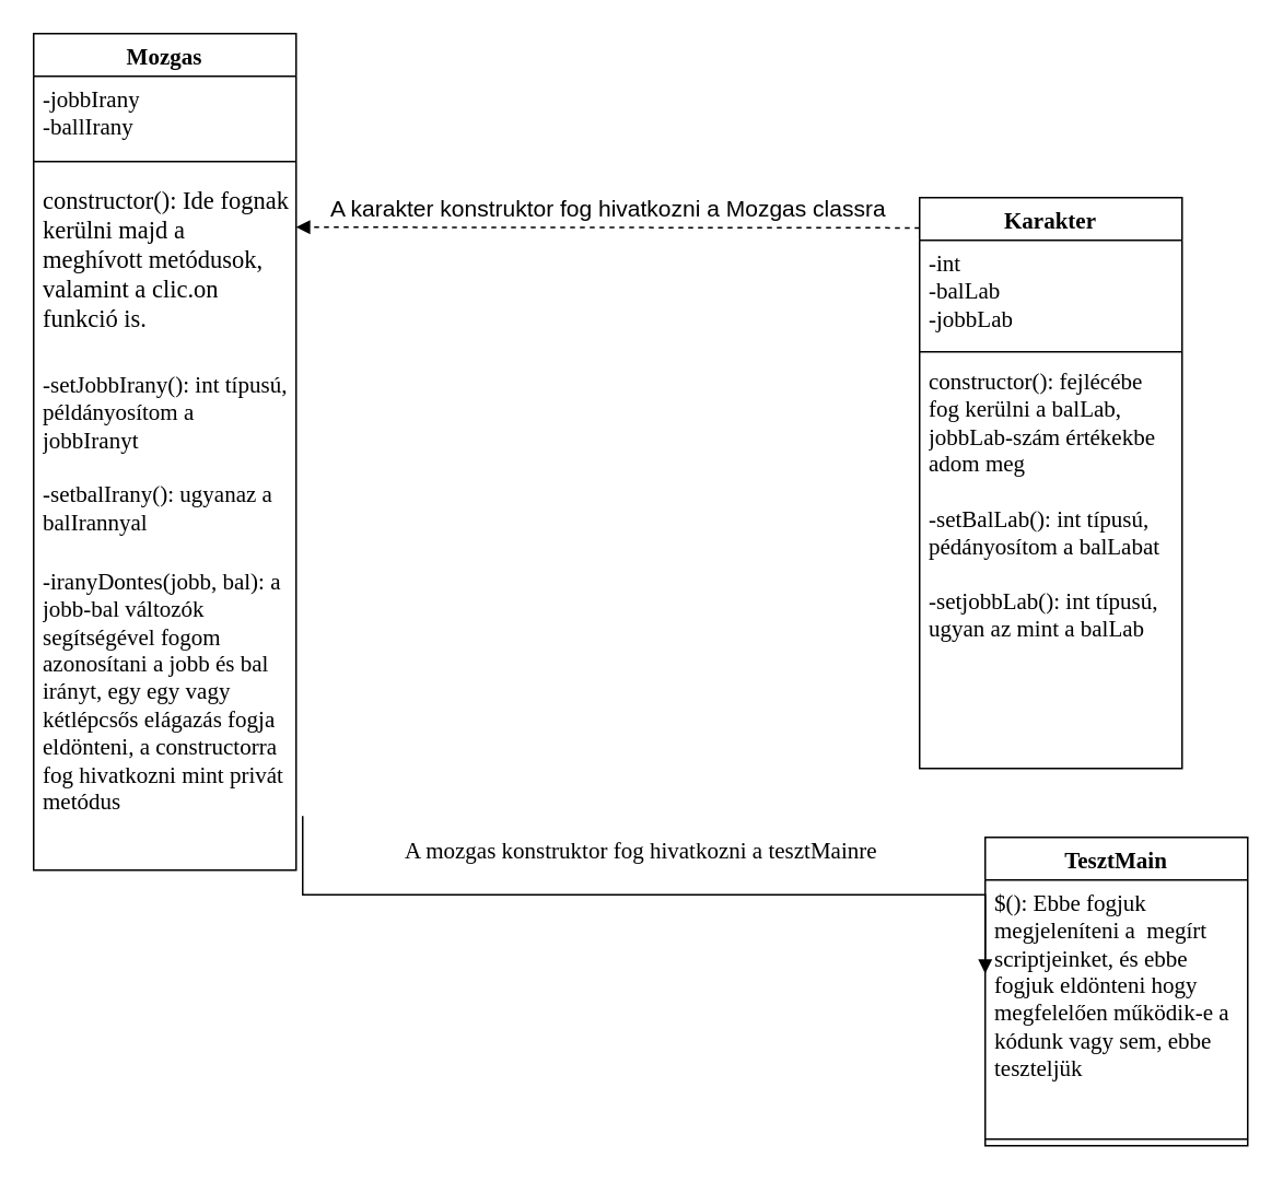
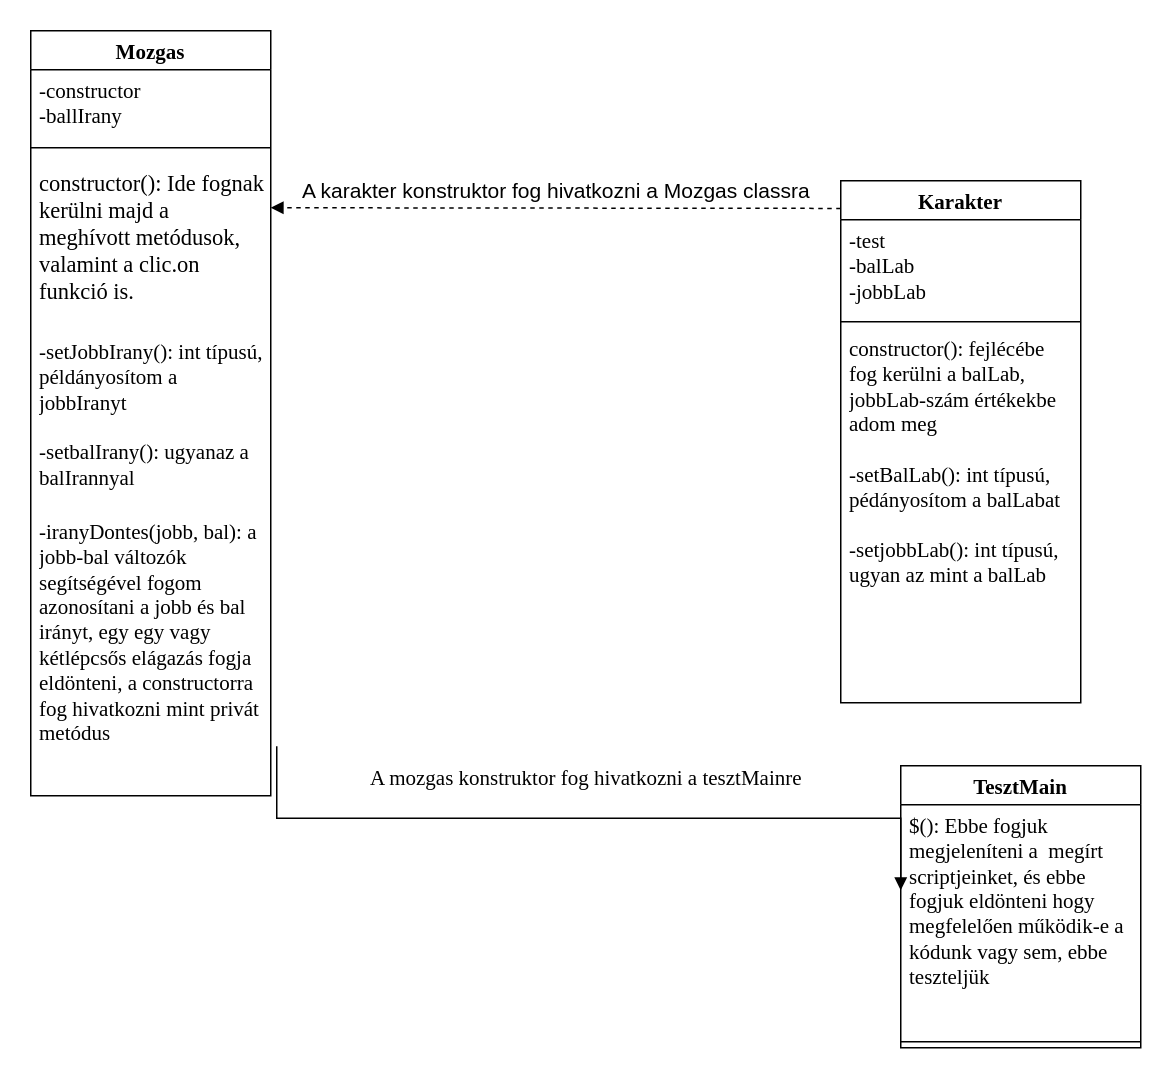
  <mxCell id="0" />
  <mxCell id="1" parent="0" />
  <mxCell id="2" value="Karakter" style="swimlane;fontStyle=1;align=center;verticalAlign=top;childLayout=stackLayout;horizontal=1;startSize=26;horizontalStack=0;resizeParent=1;resizeParentMax=0;resizeLast=0;collapsible=1;marginBottom=0;whiteSpace=wrap;html=1;fontSize=14;fontFamily=Comic Sans MS;" vertex="1" parent="1"><mxGeometry x="560" y="120" width="160" height="348" as="geometry" /></mxCell>
- <mxCell id="3" value="-int&lt;br style=&quot;font-size: 14px;&quot;&gt;-balLab&lt;br style=&quot;font-size: 14px;&quot;&gt;-jobbLab" style="text;strokeColor=none;fillColor=none;align=left;verticalAlign=top;spacingLeft=4;spacingRight=4;overflow=hidden;rotatable=0;points=[[0,0.5],[1,0.5]];portConstraint=eastwest;whiteSpace=wrap;html=1;fontSize=14;fontFamily=Comic Sans MS;" vertex="1" parent="2"><mxGeometry y="26" width="160" height="64" as="geometry" /></mxCell>
+ <mxCell id="3" value="-test&lt;br style=&quot;font-size: 14px;&quot;&gt;-balLab&lt;br style=&quot;font-size: 14px;&quot;&gt;-jobbLab" style="text;strokeColor=none;fillColor=none;align=left;verticalAlign=top;spacingLeft=4;spacingRight=4;overflow=hidden;rotatable=0;points=[[0,0.5],[1,0.5]];portConstraint=eastwest;whiteSpace=wrap;html=1;fontSize=14;fontFamily=Comic Sans MS;" vertex="1" parent="2"><mxGeometry y="26" width="160" height="64" as="geometry" /></mxCell>
  <mxCell id="4" value="" style="line;strokeWidth=1;fillColor=none;align=left;verticalAlign=middle;spacingTop=-1;spacingLeft=3;spacingRight=3;rotatable=0;labelPosition=right;points=[];portConstraint=eastwest;strokeColor=inherit;" vertex="1" parent="2"><mxGeometry y="90" width="160" height="8" as="geometry" /></mxCell>
  <mxCell id="5" value="constructor(): fejlécébe fog kerülni a balLab, jobbLab-szám értékekbe adom meg&lt;br style=&quot;font-size: 14px;&quot;&gt;&lt;br style=&quot;font-size: 14px;&quot;&gt;-setBalLab(): int típusú, pédányosítom a balLabat&lt;br style=&quot;font-size: 14px;&quot;&gt;&lt;br style=&quot;font-size: 14px;&quot;&gt;-setjobbLab(): int típusú, ugyan az mint a balLab" style="text;strokeColor=none;fillColor=none;align=left;verticalAlign=top;spacingLeft=4;spacingRight=4;overflow=hidden;rotatable=0;points=[[0,0.5],[1,0.5]];portConstraint=eastwest;whiteSpace=wrap;html=1;fontSize=14;fontFamily=Comic Sans MS;" vertex="1" parent="2"><mxGeometry y="98" width="160" height="250" as="geometry" /></mxCell>
  <mxCell id="6" value="Mozgas" style="swimlane;fontStyle=1;align=center;verticalAlign=top;childLayout=stackLayout;horizontal=1;startSize=26;horizontalStack=0;resizeParent=1;resizeParentMax=0;resizeLast=0;collapsible=1;marginBottom=0;whiteSpace=wrap;html=1;fontSize=14;fontFamily=Comic Sans MS;" vertex="1" parent="1"><mxGeometry x="20" y="20" width="160" height="510" as="geometry" /></mxCell>
- <mxCell id="7" value="-jobbIrany&lt;br style=&quot;font-size: 14px;&quot;&gt;-ballIrany" style="text;strokeColor=none;fillColor=none;align=left;verticalAlign=top;spacingLeft=4;spacingRight=4;overflow=hidden;rotatable=0;points=[[0,0.5],[1,0.5]];portConstraint=eastwest;whiteSpace=wrap;html=1;fontSize=14;fontFamily=Comic Sans MS;" vertex="1" parent="6"><mxGeometry y="26" width="160" height="44" as="geometry" /></mxCell>
+ <mxCell id="7" value="-constructor&lt;br style=&quot;font-size: 14px;&quot;&gt;-ballIrany" style="text;strokeColor=none;fillColor=none;align=left;verticalAlign=top;spacingLeft=4;spacingRight=4;overflow=hidden;rotatable=0;points=[[0,0.5],[1,0.5]];portConstraint=eastwest;whiteSpace=wrap;html=1;fontSize=14;fontFamily=Comic Sans MS;" vertex="1" parent="6"><mxGeometry y="26" width="160" height="44" as="geometry" /></mxCell>
  <mxCell id="8" value="" style="line;strokeWidth=1;fillColor=none;align=left;verticalAlign=middle;spacingTop=-1;spacingLeft=3;spacingRight=3;rotatable=0;labelPosition=right;points=[];portConstraint=eastwest;strokeColor=inherit;" vertex="1" parent="6"><mxGeometry y="70" width="160" height="16" as="geometry" /></mxCell>
  <mxCell id="9" value="constructor(): Ide fognak kerülni majd a meghívott metódusok, valamint a clic.on funkció is." style="text;strokeColor=none;fillColor=none;align=left;verticalAlign=top;spacingLeft=4;spacingRight=4;overflow=hidden;rotatable=0;points=[[0,0.5],[1,0.5]];portConstraint=eastwest;whiteSpace=wrap;html=1;fontFamily=Comic Sans MS;fontSize=15;" vertex="1" parent="6"><mxGeometry y="86" width="160" height="114" as="geometry" /></mxCell>
  <mxCell id="10" value="-setJobbIrany(): int típusú, példányosítom a jobbIranyt&lt;br style=&quot;font-size: 14px;&quot;&gt;&lt;br style=&quot;font-size: 14px;&quot;&gt;-setbalIrany(): ugyanaz a balIrannyal" style="text;strokeColor=none;fillColor=none;align=left;verticalAlign=top;spacingLeft=4;spacingRight=4;overflow=hidden;rotatable=0;points=[[0,0.5],[1,0.5]];portConstraint=eastwest;whiteSpace=wrap;html=1;fontSize=14;fontFamily=Comic Sans MS;" vertex="1" parent="6"><mxGeometry y="200" width="160" height="120" as="geometry" /></mxCell>
  <mxCell id="11" value="-iranyDontes(jobb, bal): a jobb-bal változók segítségével fogom azonosítani a jobb és bal irányt, egy egy vagy kétlépcsős elágazás fogja eldönteni, a constructorra fog hivatkozni mint privát metódus&amp;nbsp;" style="text;strokeColor=none;fillColor=none;align=left;verticalAlign=top;spacingLeft=4;spacingRight=4;overflow=hidden;rotatable=0;points=[[0,0.5],[1,0.5]];portConstraint=eastwest;whiteSpace=wrap;html=1;fontSize=14;fontFamily=Comic Sans MS;" vertex="1" parent="6"><mxGeometry y="320" width="160" height="190" as="geometry" /></mxCell>
  <mxCell id="12" value="A karakter konstruktor fog hivatkozni a Mozgas classra" style="html=1;verticalAlign=bottom;endArrow=block;edgeStyle=elbowEdgeStyle;elbow=vertical;curved=0;rounded=0;exitX=0;exitY=0.053;exitDx=0;exitDy=0;exitPerimeter=0;fontSize=14;dashed=1;" edge="1" parent="1" source="2" target="6"><mxGeometry width="80" relative="1" as="geometry"><mxPoint x="370" y="240" as="sourcePoint" /><mxPoint x="450" y="240" as="targetPoint" /></mxGeometry></mxCell>
  <mxCell id="13" value="TesztMain" style="swimlane;fontStyle=1;align=center;verticalAlign=top;childLayout=stackLayout;horizontal=1;startSize=26;horizontalStack=0;resizeParent=1;resizeParentMax=0;resizeLast=0;collapsible=1;marginBottom=0;whiteSpace=wrap;html=1;fontSize=14;fontFamily=Comic Sans MS;" vertex="1" parent="1"><mxGeometry x="600" y="510" width="160" height="188" as="geometry" /></mxCell>
  <mxCell id="14" value="$(): Ebbe fogjuk megjeleníteni a&amp;nbsp; megírt scriptjeinket, és ebbe fogjuk eldönteni hogy megfelelően működik-e a kódunk vagy sem, ebbe teszteljük" style="text;strokeColor=none;fillColor=none;align=left;verticalAlign=top;spacingLeft=4;spacingRight=4;overflow=hidden;rotatable=0;points=[[0,0.5],[1,0.5]];portConstraint=eastwest;whiteSpace=wrap;html=1;fontSize=14;fontFamily=Comic Sans MS;" vertex="1" parent="13"><mxGeometry y="26" width="160" height="154" as="geometry" /></mxCell>
  <mxCell id="15" value="" style="line;strokeWidth=1;fillColor=none;align=left;verticalAlign=middle;spacingTop=-1;spacingLeft=3;spacingRight=3;rotatable=0;labelPosition=right;points=[];portConstraint=eastwest;strokeColor=inherit;" vertex="1" parent="13"><mxGeometry y="180" width="160" height="8" as="geometry" /></mxCell>
  <mxCell id="16" value="A mozgas konstruktor fog hivatkozni a tesztMainre" style="html=1;verticalAlign=bottom;endArrow=block;edgeStyle=elbowEdgeStyle;elbow=vertical;curved=0;rounded=0;exitX=1.025;exitY=0.826;exitDx=0;exitDy=0;exitPerimeter=0;entryX=0;entryY=0.37;entryDx=0;entryDy=0;entryPerimeter=0;fontSize=14;fontFamily=Comic Sans MS;" edge="1" parent="1" source="11" target="14"><mxGeometry x="-0.008" y="15" width="80" relative="1" as="geometry"><mxPoint x="360" y="440" as="sourcePoint" /><mxPoint x="440" y="440" as="targetPoint" /><mxPoint as="offset" /></mxGeometry></mxCell>
